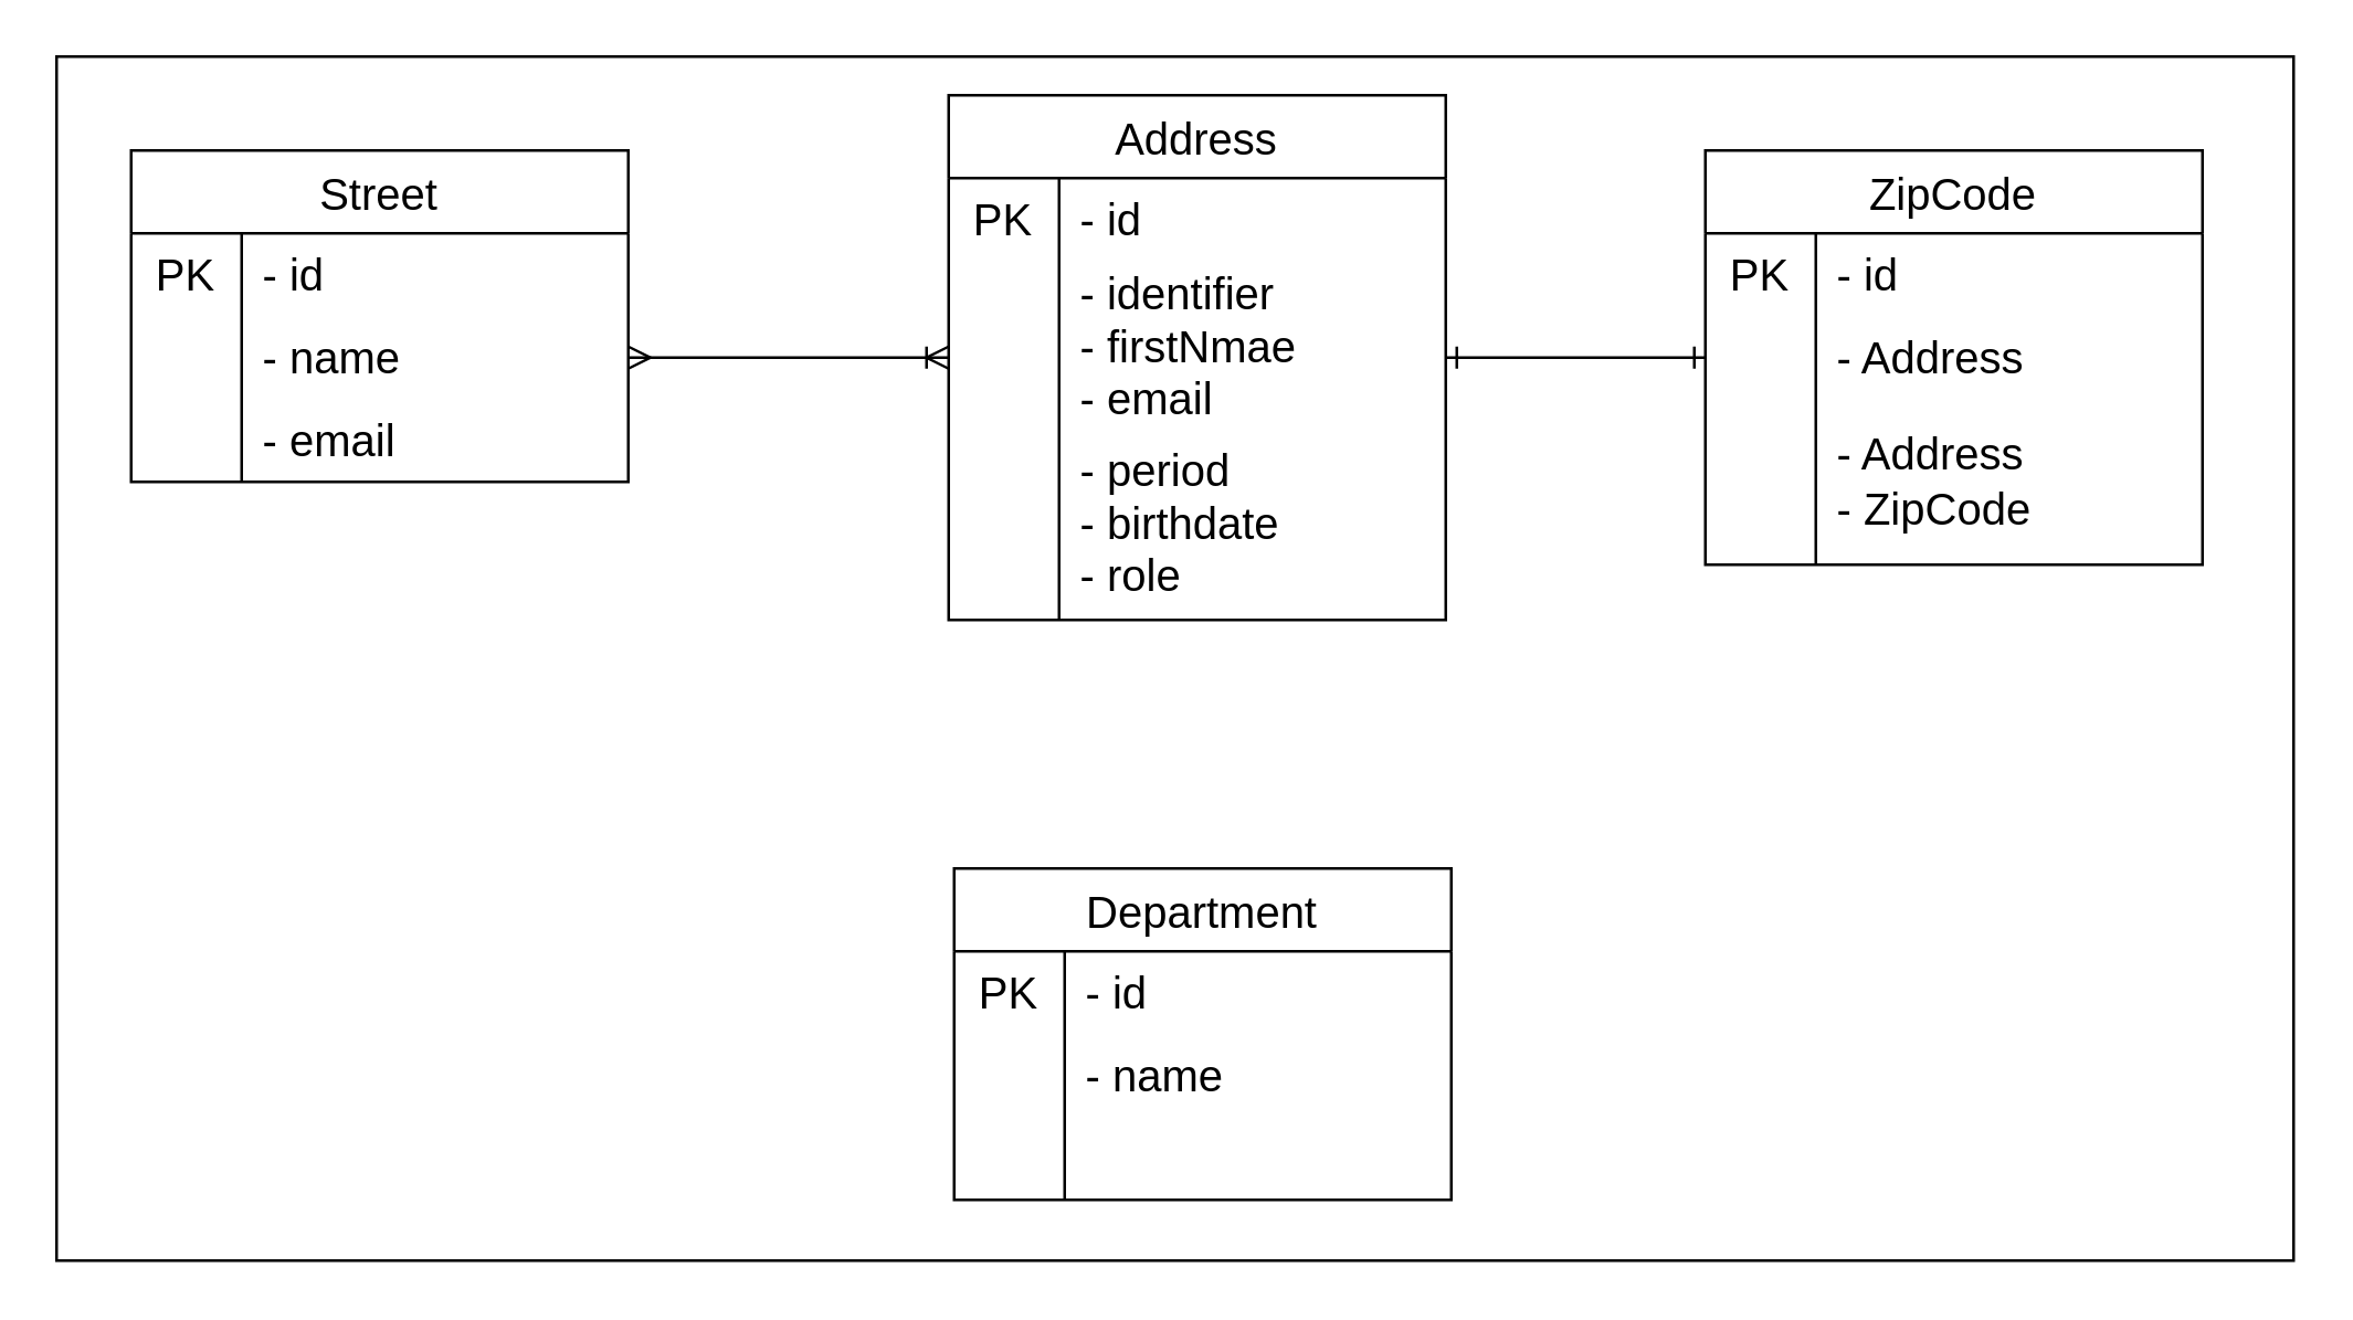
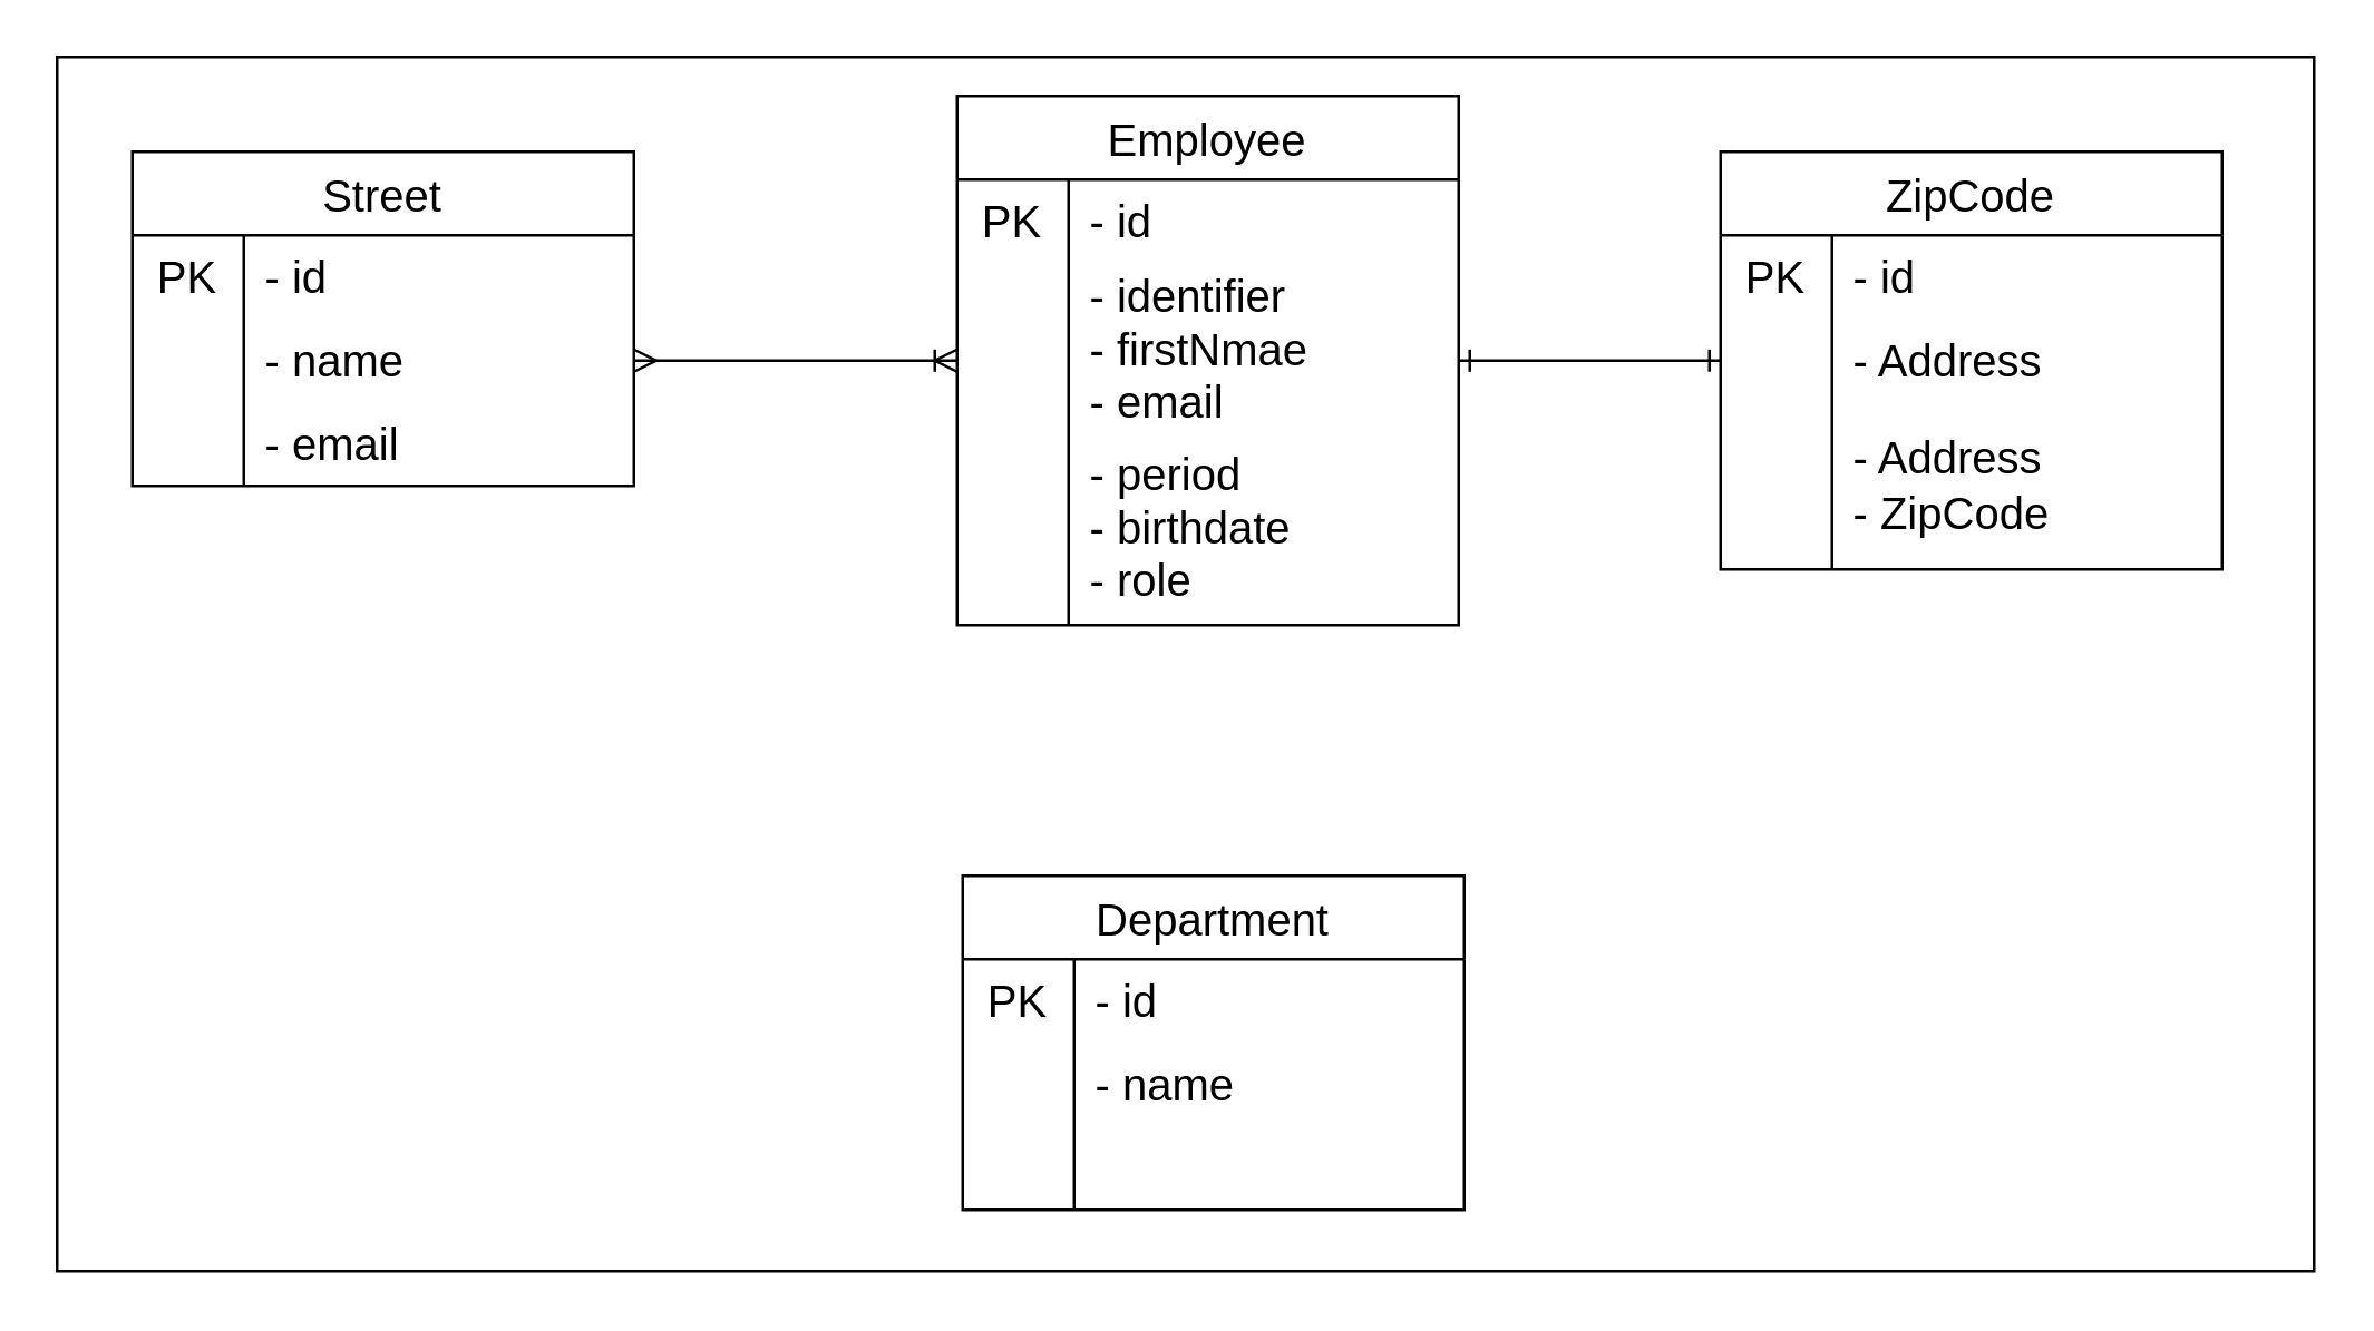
  <mxCell id="0" />
  <mxCell id="1" parent="0" />
  <mxCell id="2" value="" style="rounded=0;whiteSpace=wrap;html=1;" parent="1" vertex="1"><mxGeometry x="20" y="20" width="810" height="436" as="geometry" /></mxCell>
- <mxCell id="3" value="Address" style="shape=table;startSize=30;container=1;collapsible=0;childLayout=tableLayout;fixedRows=1;rowLines=0;fontStyle=0;strokeColor=default;fontSize=16;" parent="1" vertex="1"><mxGeometry x="343" y="34" width="180" height="190" as="geometry" /></mxCell>
+ <mxCell id="3" value="Employee" style="shape=table;startSize=30;container=1;collapsible=0;childLayout=tableLayout;fixedRows=1;rowLines=0;fontStyle=0;strokeColor=default;fontSize=16;" parent="1" vertex="1"><mxGeometry x="343" y="34" width="180" height="190" as="geometry" /></mxCell>
  <mxCell id="4" value="" style="shape=tableRow;horizontal=0;startSize=0;swimlaneHead=0;swimlaneBody=0;top=0;left=0;bottom=0;right=0;collapsible=0;dropTarget=0;fillColor=none;points=[[0,0.5],[1,0.5]];portConstraint=eastwest;strokeColor=inherit;fontSize=16;" parent="3" vertex="1"><mxGeometry y="30" width="180" height="30" as="geometry" /></mxCell>
  <mxCell id="5" value="PK" style="shape=partialRectangle;html=1;whiteSpace=wrap;connectable=0;fillColor=none;top=0;left=0;bottom=0;right=0;overflow=hidden;pointerEvents=1;strokeColor=inherit;fontSize=16;" parent="4" vertex="1"><mxGeometry width="40" height="30" as="geometry"><mxRectangle width="40" height="30" as="alternateBounds" /></mxGeometry></mxCell>
  <mxCell id="6" value="- id" style="shape=partialRectangle;html=1;whiteSpace=wrap;connectable=0;fillColor=none;top=0;left=0;bottom=0;right=0;align=left;spacingLeft=6;overflow=hidden;strokeColor=inherit;fontSize=16;" parent="4" vertex="1"><mxGeometry x="40" width="140" height="30" as="geometry"><mxRectangle width="140" height="30" as="alternateBounds" /></mxGeometry></mxCell>
  <mxCell id="7" value="" style="shape=tableRow;horizontal=0;startSize=0;swimlaneHead=0;swimlaneBody=0;top=0;left=0;bottom=0;right=0;collapsible=0;dropTarget=0;fillColor=none;points=[[0,0.5],[1,0.5]];portConstraint=eastwest;strokeColor=inherit;fontSize=16;" parent="3" vertex="1"><mxGeometry y="60" width="180" height="60" as="geometry" /></mxCell>
  <mxCell id="8" value="" style="shape=partialRectangle;html=1;whiteSpace=wrap;connectable=0;fillColor=none;top=0;left=0;bottom=0;right=0;overflow=hidden;strokeColor=inherit;fontSize=16;" parent="7" vertex="1"><mxGeometry width="40" height="60" as="geometry"><mxRectangle width="40" height="60" as="alternateBounds" /></mxGeometry></mxCell>
  <mxCell id="9" value="- identifier&lt;br&gt;- firstNmae&lt;br&gt;- email" style="shape=partialRectangle;html=1;whiteSpace=wrap;connectable=0;fillColor=none;top=0;left=0;bottom=0;right=0;align=left;spacingLeft=6;overflow=hidden;strokeColor=inherit;fontSize=16;" parent="7" vertex="1"><mxGeometry x="40" width="140" height="60" as="geometry"><mxRectangle width="140" height="60" as="alternateBounds" /></mxGeometry></mxCell>
  <mxCell id="10" value="" style="shape=tableRow;horizontal=0;startSize=0;swimlaneHead=0;swimlaneBody=0;top=0;left=0;bottom=0;right=0;collapsible=0;dropTarget=0;fillColor=none;points=[[0,0.5],[1,0.5]];portConstraint=eastwest;strokeColor=inherit;fontSize=16;" parent="3" vertex="1"><mxGeometry y="120" width="180" height="70" as="geometry" /></mxCell>
  <mxCell id="11" value="" style="shape=partialRectangle;html=1;whiteSpace=wrap;connectable=0;fillColor=none;top=0;left=0;bottom=0;right=0;overflow=hidden;strokeColor=inherit;fontSize=16;" parent="10" vertex="1"><mxGeometry width="40" height="70" as="geometry"><mxRectangle width="40" height="70" as="alternateBounds" /></mxGeometry></mxCell>
  <mxCell id="12" value="- period&lt;br&gt;- birthdate&lt;br&gt;- role" style="shape=partialRectangle;html=1;whiteSpace=wrap;connectable=0;fillColor=none;top=0;left=0;bottom=0;right=0;align=left;spacingLeft=6;overflow=hidden;strokeColor=inherit;fontSize=16;" parent="10" vertex="1"><mxGeometry x="40" width="140" height="70" as="geometry"><mxRectangle width="140" height="70" as="alternateBounds" /></mxGeometry></mxCell>
  <mxCell id="13" value="Street" style="shape=table;startSize=30;container=1;collapsible=0;childLayout=tableLayout;fixedRows=1;rowLines=0;fontStyle=0;strokeColor=default;fontSize=16;" parent="1" vertex="1"><mxGeometry x="47" y="54" width="180" height="120" as="geometry" /></mxCell>
  <mxCell id="14" value="" style="shape=tableRow;horizontal=0;startSize=0;swimlaneHead=0;swimlaneBody=0;top=0;left=0;bottom=0;right=0;collapsible=0;dropTarget=0;fillColor=none;points=[[0,0.5],[1,0.5]];portConstraint=eastwest;strokeColor=inherit;fontSize=16;" parent="13" vertex="1"><mxGeometry y="30" width="180" height="30" as="geometry" /></mxCell>
  <mxCell id="15" value="PK" style="shape=partialRectangle;html=1;whiteSpace=wrap;connectable=0;fillColor=none;top=0;left=0;bottom=0;right=0;overflow=hidden;pointerEvents=1;strokeColor=inherit;fontSize=16;" parent="14" vertex="1"><mxGeometry width="40" height="30" as="geometry"><mxRectangle width="40" height="30" as="alternateBounds" /></mxGeometry></mxCell>
  <mxCell id="16" value="- id" style="shape=partialRectangle;html=1;whiteSpace=wrap;connectable=0;fillColor=none;top=0;left=0;bottom=0;right=0;align=left;spacingLeft=6;overflow=hidden;strokeColor=inherit;fontSize=16;" parent="14" vertex="1"><mxGeometry x="40" width="140" height="30" as="geometry"><mxRectangle width="140" height="30" as="alternateBounds" /></mxGeometry></mxCell>
  <mxCell id="17" value="" style="shape=tableRow;horizontal=0;startSize=0;swimlaneHead=0;swimlaneBody=0;top=0;left=0;bottom=0;right=0;collapsible=0;dropTarget=0;fillColor=none;points=[[0,0.5],[1,0.5]];portConstraint=eastwest;strokeColor=inherit;fontSize=16;" parent="13" vertex="1"><mxGeometry y="60" width="180" height="30" as="geometry" /></mxCell>
  <mxCell id="18" value="" style="shape=partialRectangle;html=1;whiteSpace=wrap;connectable=0;fillColor=none;top=0;left=0;bottom=0;right=0;overflow=hidden;strokeColor=inherit;fontSize=16;" parent="17" vertex="1"><mxGeometry width="40" height="30" as="geometry"><mxRectangle width="40" height="30" as="alternateBounds" /></mxGeometry></mxCell>
  <mxCell id="19" value="- name" style="shape=partialRectangle;html=1;whiteSpace=wrap;connectable=0;fillColor=none;top=0;left=0;bottom=0;right=0;align=left;spacingLeft=6;overflow=hidden;strokeColor=inherit;fontSize=16;" parent="17" vertex="1"><mxGeometry x="40" width="140" height="30" as="geometry"><mxRectangle width="140" height="30" as="alternateBounds" /></mxGeometry></mxCell>
  <mxCell id="20" value="" style="shape=tableRow;horizontal=0;startSize=0;swimlaneHead=0;swimlaneBody=0;top=0;left=0;bottom=0;right=0;collapsible=0;dropTarget=0;fillColor=none;points=[[0,0.5],[1,0.5]];portConstraint=eastwest;strokeColor=inherit;fontSize=16;" parent="13" vertex="1"><mxGeometry y="90" width="180" height="30" as="geometry" /></mxCell>
  <mxCell id="21" value="" style="shape=partialRectangle;html=1;whiteSpace=wrap;connectable=0;fillColor=none;top=0;left=0;bottom=0;right=0;overflow=hidden;strokeColor=inherit;fontSize=16;" parent="20" vertex="1"><mxGeometry width="40" height="30" as="geometry"><mxRectangle width="40" height="30" as="alternateBounds" /></mxGeometry></mxCell>
  <mxCell id="22" value="- email" style="shape=partialRectangle;html=1;whiteSpace=wrap;connectable=0;fillColor=none;top=0;left=0;bottom=0;right=0;align=left;spacingLeft=6;overflow=hidden;strokeColor=inherit;fontSize=16;" parent="20" vertex="1"><mxGeometry x="40" width="140" height="30" as="geometry"><mxRectangle width="140" height="30" as="alternateBounds" /></mxGeometry></mxCell>
  <mxCell id="23" value="ZipCode" style="shape=table;startSize=30;container=1;collapsible=0;childLayout=tableLayout;fixedRows=1;rowLines=0;fontStyle=0;strokeColor=default;fontSize=16;" parent="1" vertex="1"><mxGeometry x="617" y="54" width="180" height="150" as="geometry" /></mxCell>
  <mxCell id="24" value="" style="shape=tableRow;horizontal=0;startSize=0;swimlaneHead=0;swimlaneBody=0;top=0;left=0;bottom=0;right=0;collapsible=0;dropTarget=0;fillColor=none;points=[[0,0.5],[1,0.5]];portConstraint=eastwest;strokeColor=inherit;fontSize=16;" parent="23" vertex="1"><mxGeometry y="30" width="180" height="30" as="geometry" /></mxCell>
  <mxCell id="25" value="PK" style="shape=partialRectangle;html=1;whiteSpace=wrap;connectable=0;fillColor=none;top=0;left=0;bottom=0;right=0;overflow=hidden;pointerEvents=1;strokeColor=inherit;fontSize=16;" parent="24" vertex="1"><mxGeometry width="40" height="30" as="geometry"><mxRectangle width="40" height="30" as="alternateBounds" /></mxGeometry></mxCell>
  <mxCell id="26" value="- id" style="shape=partialRectangle;html=1;whiteSpace=wrap;connectable=0;fillColor=none;top=0;left=0;bottom=0;right=0;align=left;spacingLeft=6;overflow=hidden;strokeColor=inherit;fontSize=16;" parent="24" vertex="1"><mxGeometry x="40" width="140" height="30" as="geometry"><mxRectangle width="140" height="30" as="alternateBounds" /></mxGeometry></mxCell>
  <mxCell id="27" value="" style="shape=tableRow;horizontal=0;startSize=0;swimlaneHead=0;swimlaneBody=0;top=0;left=0;bottom=0;right=0;collapsible=0;dropTarget=0;fillColor=none;points=[[0,0.5],[1,0.5]];portConstraint=eastwest;strokeColor=inherit;fontSize=16;" parent="23" vertex="1"><mxGeometry y="60" width="180" height="30" as="geometry" /></mxCell>
  <mxCell id="28" value="" style="shape=partialRectangle;html=1;whiteSpace=wrap;connectable=0;fillColor=none;top=0;left=0;bottom=0;right=0;overflow=hidden;strokeColor=inherit;fontSize=16;" parent="27" vertex="1"><mxGeometry width="40" height="30" as="geometry"><mxRectangle width="40" height="30" as="alternateBounds" /></mxGeometry></mxCell>
  <mxCell id="29" value="- Address" style="shape=partialRectangle;html=1;whiteSpace=wrap;connectable=0;fillColor=none;top=0;left=0;bottom=0;right=0;align=left;spacingLeft=6;overflow=hidden;strokeColor=inherit;fontSize=16;" parent="27" vertex="1"><mxGeometry x="40" width="140" height="30" as="geometry"><mxRectangle width="140" height="30" as="alternateBounds" /></mxGeometry></mxCell>
  <mxCell id="30" value="" style="shape=tableRow;horizontal=0;startSize=0;swimlaneHead=0;swimlaneBody=0;top=0;left=0;bottom=0;right=0;collapsible=0;dropTarget=0;fillColor=none;points=[[0,0.5],[1,0.5]];portConstraint=eastwest;strokeColor=inherit;fontSize=16;" parent="23" vertex="1"><mxGeometry y="90" width="180" height="60" as="geometry" /></mxCell>
  <mxCell id="31" value="" style="shape=partialRectangle;html=1;whiteSpace=wrap;connectable=0;fillColor=none;top=0;left=0;bottom=0;right=0;overflow=hidden;strokeColor=inherit;fontSize=16;" parent="30" vertex="1"><mxGeometry width="40" height="60" as="geometry"><mxRectangle width="40" height="60" as="alternateBounds" /></mxGeometry></mxCell>
  <mxCell id="32" value="- Address&lt;br&gt;- ZipCode" style="shape=partialRectangle;html=1;whiteSpace=wrap;connectable=0;fillColor=none;top=0;left=0;bottom=0;right=0;align=left;spacingLeft=6;overflow=hidden;strokeColor=inherit;fontSize=16;" parent="30" vertex="1"><mxGeometry x="40" width="140" height="60" as="geometry"><mxRectangle width="140" height="60" as="alternateBounds" /></mxGeometry></mxCell>
  <mxCell id="33" value="Department" style="shape=table;startSize=30;container=1;collapsible=0;childLayout=tableLayout;fixedRows=1;rowLines=0;fontStyle=0;strokeColor=default;fontSize=16;" parent="1" vertex="1"><mxGeometry x="345" y="314" width="180" height="120" as="geometry" /></mxCell>
  <mxCell id="34" value="" style="shape=tableRow;horizontal=0;startSize=0;swimlaneHead=0;swimlaneBody=0;top=0;left=0;bottom=0;right=0;collapsible=0;dropTarget=0;fillColor=none;points=[[0,0.5],[1,0.5]];portConstraint=eastwest;strokeColor=inherit;fontSize=16;" parent="33" vertex="1"><mxGeometry y="30" width="180" height="30" as="geometry" /></mxCell>
  <mxCell id="35" value="PK" style="shape=partialRectangle;html=1;whiteSpace=wrap;connectable=0;fillColor=none;top=0;left=0;bottom=0;right=0;overflow=hidden;pointerEvents=1;strokeColor=inherit;fontSize=16;" parent="34" vertex="1"><mxGeometry width="40" height="30" as="geometry"><mxRectangle width="40" height="30" as="alternateBounds" /></mxGeometry></mxCell>
  <mxCell id="36" value="- id" style="shape=partialRectangle;html=1;whiteSpace=wrap;connectable=0;fillColor=none;top=0;left=0;bottom=0;right=0;align=left;spacingLeft=6;overflow=hidden;strokeColor=inherit;fontSize=16;" parent="34" vertex="1"><mxGeometry x="40" width="140" height="30" as="geometry"><mxRectangle width="140" height="30" as="alternateBounds" /></mxGeometry></mxCell>
  <mxCell id="37" value="" style="shape=tableRow;horizontal=0;startSize=0;swimlaneHead=0;swimlaneBody=0;top=0;left=0;bottom=0;right=0;collapsible=0;dropTarget=0;fillColor=none;points=[[0,0.5],[1,0.5]];portConstraint=eastwest;strokeColor=inherit;fontSize=16;" parent="33" vertex="1"><mxGeometry y="60" width="180" height="30" as="geometry" /></mxCell>
  <mxCell id="38" value="" style="shape=partialRectangle;html=1;whiteSpace=wrap;connectable=0;fillColor=none;top=0;left=0;bottom=0;right=0;overflow=hidden;strokeColor=inherit;fontSize=16;" parent="37" vertex="1"><mxGeometry width="40" height="30" as="geometry"><mxRectangle width="40" height="30" as="alternateBounds" /></mxGeometry></mxCell>
  <mxCell id="39" value="- name" style="shape=partialRectangle;html=1;whiteSpace=wrap;connectable=0;fillColor=none;top=0;left=0;bottom=0;right=0;align=left;spacingLeft=6;overflow=hidden;strokeColor=inherit;fontSize=16;" parent="37" vertex="1"><mxGeometry x="40" width="140" height="30" as="geometry"><mxRectangle width="140" height="30" as="alternateBounds" /></mxGeometry></mxCell>
  <mxCell id="40" value="" style="shape=tableRow;horizontal=0;startSize=0;swimlaneHead=0;swimlaneBody=0;top=0;left=0;bottom=0;right=0;collapsible=0;dropTarget=0;fillColor=none;points=[[0,0.5],[1,0.5]];portConstraint=eastwest;strokeColor=inherit;fontSize=16;" parent="33" vertex="1"><mxGeometry y="90" width="180" height="30" as="geometry" /></mxCell>
  <mxCell id="41" value="" style="shape=partialRectangle;html=1;whiteSpace=wrap;connectable=0;fillColor=none;top=0;left=0;bottom=0;right=0;overflow=hidden;strokeColor=inherit;fontSize=16;" parent="40" vertex="1"><mxGeometry width="40" height="30" as="geometry"><mxRectangle width="40" height="30" as="alternateBounds" /></mxGeometry></mxCell>
  <mxCell id="42" value="" style="shape=partialRectangle;html=1;whiteSpace=wrap;connectable=0;fillColor=none;top=0;left=0;bottom=0;right=0;align=left;spacingLeft=6;overflow=hidden;strokeColor=inherit;fontSize=16;" parent="40" vertex="1"><mxGeometry x="40" width="140" height="30" as="geometry"><mxRectangle width="140" height="30" as="alternateBounds" /></mxGeometry></mxCell>
  <mxCell id="43" style="rounded=0;orthogonalLoop=1;jettySize=auto;html=1;endArrow=ERoneToMany;endFill=0;startArrow=ERmany;startFill=0;" parent="1" source="17" target="3" edge="1"><mxGeometry relative="1" as="geometry" /></mxCell>
  <mxCell id="44" style="rounded=0;orthogonalLoop=1;jettySize=auto;html=1;endArrow=ERone;endFill=0;startArrow=ERone;startFill=0;" parent="1" source="27" target="3" edge="1"><mxGeometry relative="1" as="geometry" /></mxCell>
